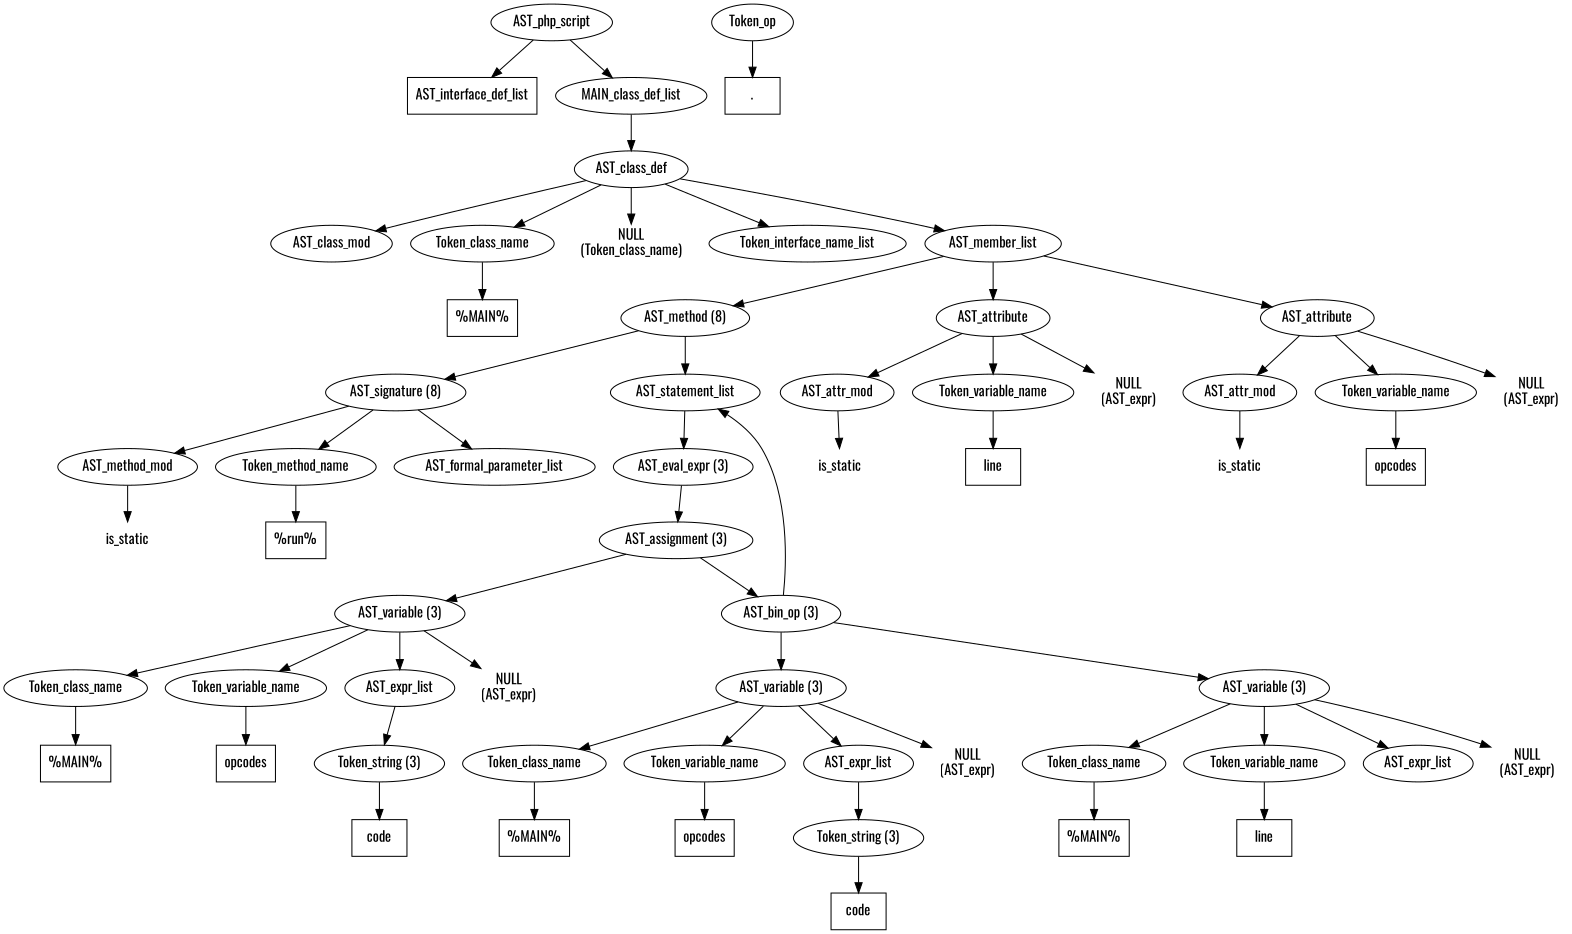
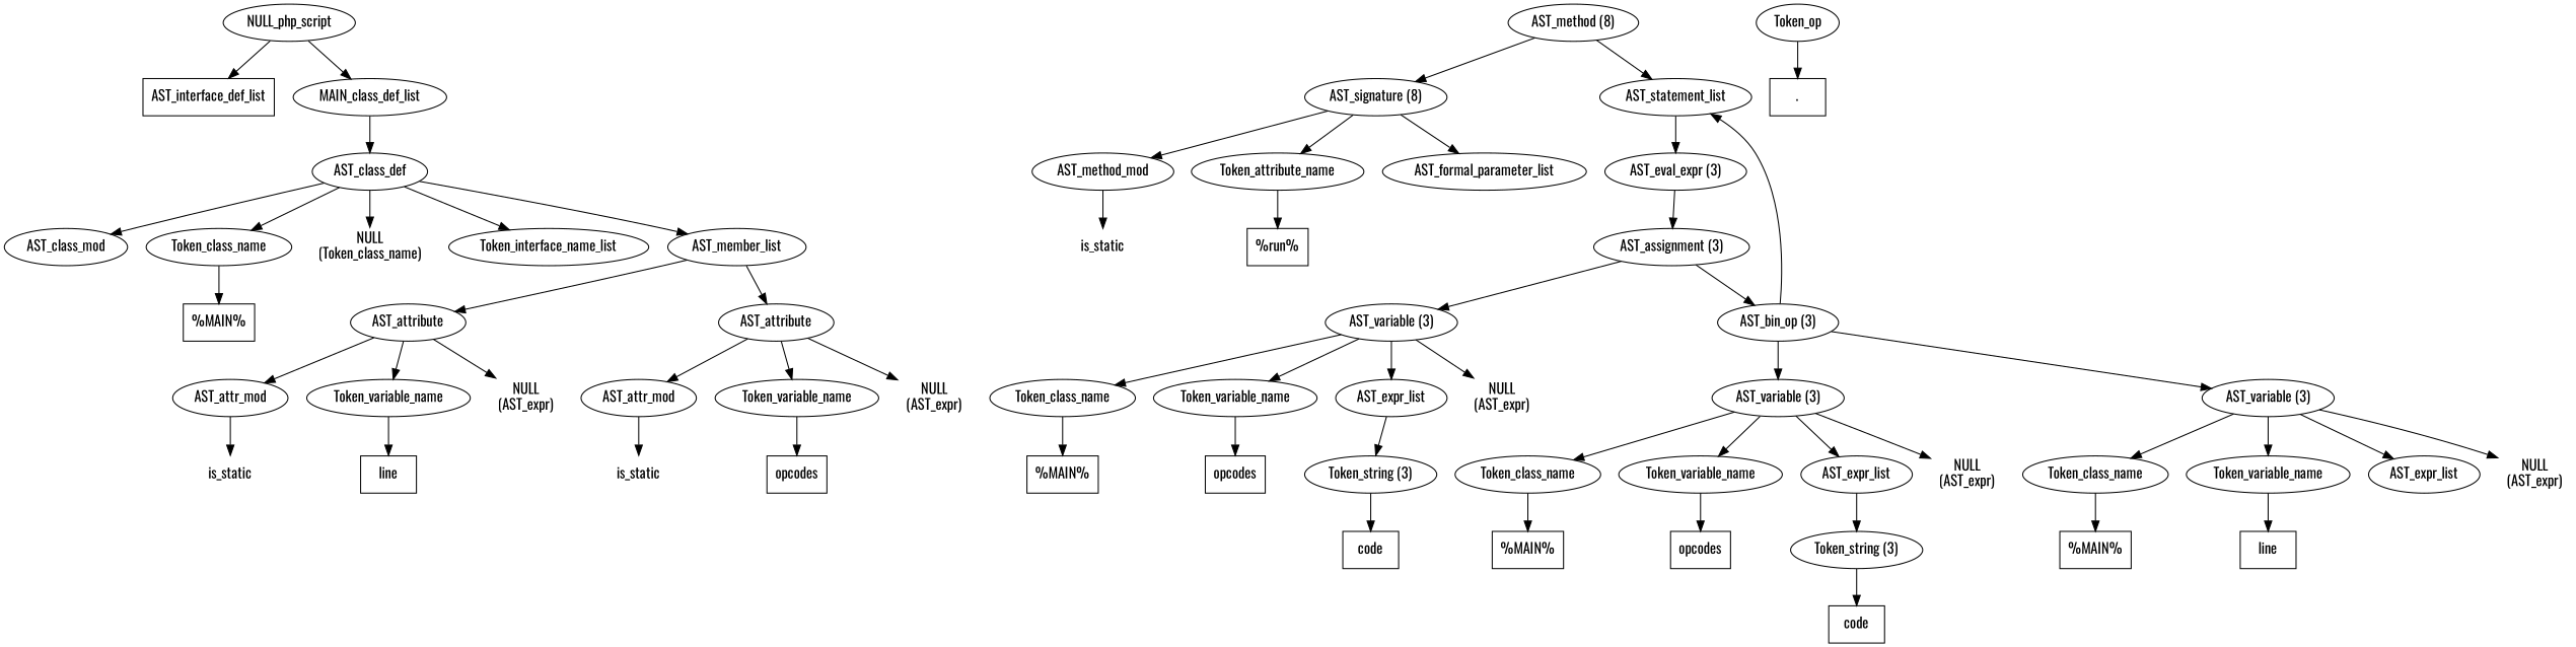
  digraph {
    fontname=Oswald
    node [fontname=Oswald]
    edge [fontname=Oswald]
-   n1 [label=AST_php_script]
+   n1 [label=NULL_php_script]
    n2 [label=AST_interface_def_list shape=box]
    n3 [label=MAIN_class_def_list]
    n4 [label=AST_class_def]
    n5 [label=AST_class_mod]
    n6 [label=Token_class_name]
    n7 [label="NULL\n(Token_class_name)" shape=plaintext]
    n8 [label=Token_interface_name_list]
    n9 [label=AST_member_list]
    n10 [label="%MAIN%" shape=box]
    n11 [label="AST_method (8)"]
    n12 [label=AST_attribute]
    n13 [label=AST_attribute]
    n14 [label="AST_signature (8)"]
    n15 [label=AST_statement_list]
    n16 [label=AST_attr_mod]
    n17 [label=Token_variable_name]
    n18 [label="NULL\n(AST_expr)" shape=plaintext]
    n19 [label=AST_attr_mod]
    n20 [label=Token_variable_name]
    n21 [label="NULL\n(AST_expr)" shape=plaintext]
    n22 [label=AST_method_mod]
-   n23 [label=Token_method_name]
+   n23 [label=Token_attribute_name]
    n24 [label=AST_formal_parameter_list]
    n25 [label="AST_eval_expr (3)"]
    n26 [label=is_static shape=plaintext]
    n27 [label="%run%" shape=box]
    n28 [label="AST_assignment (3)"]
    n29 [label="AST_variable (3)"]
    n30 [label="AST_bin_op (3)"]
    n31 [label=Token_class_name]
    n32 [label=Token_variable_name]
    n33 [label=AST_expr_list]
    n34 [label="NULL\n(AST_expr)" shape=plaintext]
    n35 [label="AST_variable (3)"]
    n36 [label="AST_variable (3)"]
    n37 [label="%MAIN%" shape=box]
    n38 [label=opcodes shape=box]
    n39 [label="Token_string (3)"]
    n40 [label=code shape=box]
    n41 [label=Token_class_name]
    n42 [label=Token_variable_name]
    n43 [label=AST_expr_list]
    n44 [label="NULL\n(AST_expr)" shape=plaintext]
    n45 [label=Token_op]
    n46 [label="." shape=box]
    n47 [label=Token_class_name]
    n48 [label=Token_variable_name]
    n49 [label=AST_expr_list]
    n50 [label="NULL\n(AST_expr)" shape=plaintext]
    n51 [label="%MAIN%" shape=box]
    n52 [label=opcodes shape=box]
    n53 [label="Token_string (3)"]
    n54 [label=code shape=box]
    n55 [label="%MAIN%" shape=box]
    n56 [label=line shape=box]
    n57 [label=is_static shape=plaintext]
    n58 [label=line shape=box]
    n59 [label=is_static shape=plaintext]
    n60 [label=opcodes shape=box]
    n1 -> n2
    n1 -> n3
    n3 -> n4
    n4 -> n5
    n4 -> n6
    n4 -> n7
    n4 -> n8
    n4 -> n9
    n6 -> n10
-   n9 -> n11
    n9 -> n12
    n9 -> n13
    n11 -> n14
    n11 -> n15
    n12 -> n16
    n12 -> n17
    n12 -> n18
    n13 -> n19
    n13 -> n20
    n13 -> n21
    n14 -> n22
    n14 -> n23
    n14 -> n24
    n15 -> n25
    n16 -> n57
    n17 -> n58
    n19 -> n59
    n20 -> n60
    n22 -> n26
    n23 -> n27
    n25 -> n28
    n28 -> n29
    n28 -> n30
    n29 -> n31
    n29 -> n32
    n29 -> n33
    n29 -> n34
    n30 -> n15
    n30 -> n35
    n30 -> n36
    n31 -> n37
    n32 -> n38
    n33 -> n39
    n35 -> n41
    n35 -> n42
    n35 -> n43
    n35 -> n44
    n36 -> n47
    n36 -> n48
    n36 -> n49
    n36 -> n50
    n39 -> n40
    n41 -> n51
    n42 -> n52
    n43 -> n53
    n45 -> n46
    n47 -> n55
    n48 -> n56
    n53 -> n54
  }
